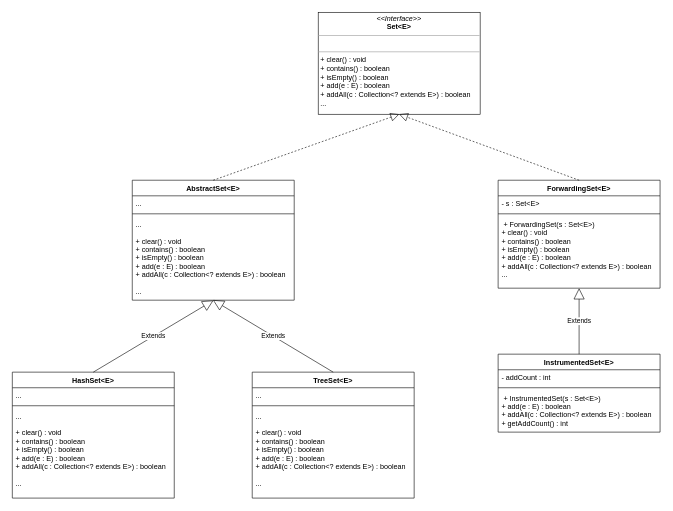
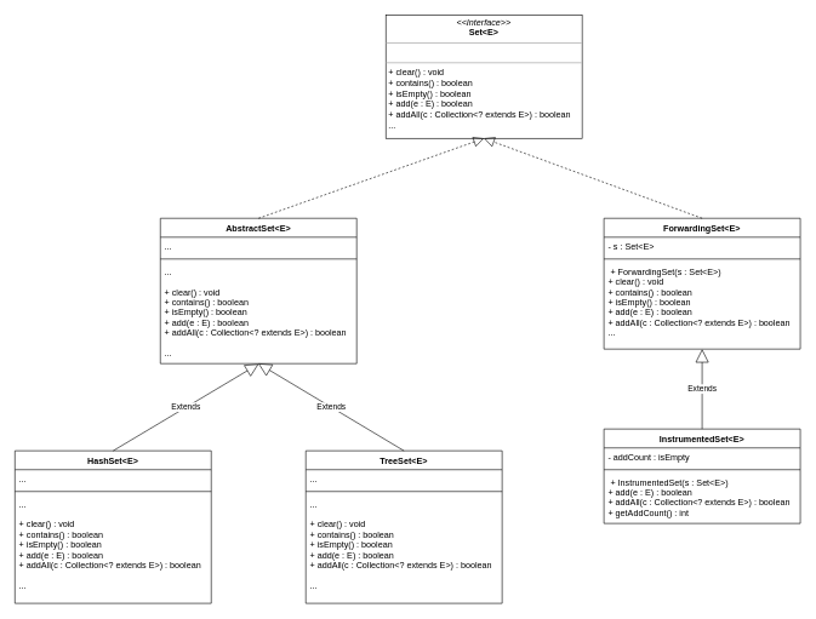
  <mxCell id="0" />
  <mxCell id="1" parent="0" />
  <mxCell id="2" value="&lt;p style=&quot;margin:0px;margin-top:4px;text-align:center;&quot;&gt;&lt;i&gt;&amp;lt;&amp;lt;Interface&amp;gt;&amp;gt;&lt;/i&gt;&lt;br&gt;&lt;b&gt;Set&amp;lt;E&amp;gt;&lt;/b&gt;&lt;/p&gt;&lt;hr size=&quot;1&quot;&gt;&lt;p style=&quot;margin:0px;margin-left:4px;&quot;&gt;&lt;br&gt;&lt;/p&gt;&lt;hr size=&quot;1&quot;&gt;&lt;p style=&quot;margin:0px;margin-left:4px;&quot;&gt;+ clear() : void&lt;/p&gt;&lt;p style=&quot;margin:0px;margin-left:4px;&quot;&gt;+ contains() : boolean&lt;/p&gt;&lt;p style=&quot;margin:0px;margin-left:4px;&quot;&gt;+ isEmpty() : boolean&lt;/p&gt;&lt;p style=&quot;margin:0px;margin-left:4px;&quot;&gt;+ add(e : E) : boolean&lt;/p&gt;&lt;p style=&quot;margin:0px;margin-left:4px;&quot;&gt;+ addAll(c : Collection&amp;lt;? extends E&amp;gt;) : boolean&lt;/p&gt;&lt;p style=&quot;margin:0px;margin-left:4px;&quot;&gt;&lt;span style=&quot;background-color: initial;&quot;&gt;...&lt;/span&gt;&lt;/p&gt;" style="verticalAlign=top;align=left;overflow=fill;fontSize=12;fontFamily=Helvetica;html=1;" vertex="1" parent="1"><mxGeometry x="530" y="20" width="270" height="170" as="geometry" /></mxCell>
  <mxCell id="3" value="ForwardingSet&lt;E&gt;" style="swimlane;fontStyle=1;align=center;verticalAlign=top;childLayout=stackLayout;horizontal=1;startSize=26;horizontalStack=0;resizeParent=1;resizeParentMax=0;resizeLast=0;collapsible=1;marginBottom=0;" vertex="1" parent="1"><mxGeometry x="830" y="300" width="270" height="180" as="geometry" /></mxCell>
  <mxCell id="4" value="- s : Set&lt;E&gt;" style="text;strokeColor=none;fillColor=none;align=left;verticalAlign=top;spacingLeft=4;spacingRight=4;overflow=hidden;rotatable=0;points=[[0,0.5],[1,0.5]];portConstraint=eastwest;" vertex="1" parent="3"><mxGeometry y="26" width="270" height="26" as="geometry" /></mxCell>
  <mxCell id="5" value="" style="line;strokeWidth=1;fillColor=none;align=left;verticalAlign=middle;spacingTop=-1;spacingLeft=3;spacingRight=3;rotatable=0;labelPosition=right;points=[];portConstraint=eastwest;" vertex="1" parent="3"><mxGeometry y="52" width="270" height="8" as="geometry" /></mxCell>
  <mxCell id="6" value=" + ForwardingSet(s : Set&lt;E&gt;)&#10;+ clear() : void&#10;+ contains() : boolean&#10;+ isEmpty() : boolean&#10;+ add(e : E) : boolean&#10;+ addAll(c : Collection&lt;? extends E&gt;) : boolean&#10;..." style="text;strokeColor=none;fillColor=none;align=left;verticalAlign=top;spacingLeft=4;spacingRight=4;overflow=hidden;rotatable=0;points=[[0,0.5],[1,0.5]];portConstraint=eastwest;" vertex="1" parent="3"><mxGeometry y="60" width="270" height="120" as="geometry" /></mxCell>
  <mxCell id="7" value="InstrumentedSet&lt;E&gt;" style="swimlane;fontStyle=1;align=center;verticalAlign=top;childLayout=stackLayout;horizontal=1;startSize=26;horizontalStack=0;resizeParent=1;resizeParentMax=0;resizeLast=0;collapsible=1;marginBottom=0;" vertex="1" parent="1"><mxGeometry x="830" y="590" width="270" height="130" as="geometry" /></mxCell>
- <mxCell id="8" value="- addCount : int" style="text;strokeColor=none;fillColor=none;align=left;verticalAlign=top;spacingLeft=4;spacingRight=4;overflow=hidden;rotatable=0;points=[[0,0.5],[1,0.5]];portConstraint=eastwest;" vertex="1" parent="7"><mxGeometry y="26" width="270" height="26" as="geometry" /></mxCell>
+ <mxCell id="8" value="- addCount : isEmpty" style="text;strokeColor=none;fillColor=none;align=left;verticalAlign=top;spacingLeft=4;spacingRight=4;overflow=hidden;rotatable=0;points=[[0,0.5],[1,0.5]];portConstraint=eastwest;" vertex="1" parent="7"><mxGeometry y="26" width="270" height="26" as="geometry" /></mxCell>
  <mxCell id="9" value="" style="line;strokeWidth=1;fillColor=none;align=left;verticalAlign=middle;spacingTop=-1;spacingLeft=3;spacingRight=3;rotatable=0;labelPosition=right;points=[];portConstraint=eastwest;" vertex="1" parent="7"><mxGeometry y="52" width="270" height="8" as="geometry" /></mxCell>
  <mxCell id="10" value=" + InstrumentedSet(s : Set&lt;E&gt;)&#10;+ add(e : E) : boolean&#10;+ addAll(c : Collection&lt;? extends E&gt;) : boolean&#10;+ getAddCount() : int" style="text;strokeColor=none;fillColor=none;align=left;verticalAlign=top;spacingLeft=4;spacingRight=4;overflow=hidden;rotatable=0;points=[[0,0.5],[1,0.5]];portConstraint=eastwest;" vertex="1" parent="7"><mxGeometry y="60" width="270" height="70" as="geometry" /></mxCell>
  <mxCell id="11" value="" style="endArrow=block;dashed=1;endFill=0;endSize=12;html=1;rounded=0;entryX=0.5;entryY=1;entryDx=0;entryDy=0;exitX=0.5;exitY=0;exitDx=0;exitDy=0;" edge="1" parent="1" source="3" target="2"><mxGeometry width="160" relative="1" as="geometry"><mxPoint x="690" y="520" as="sourcePoint" /><mxPoint x="750" y="260" as="targetPoint" /></mxGeometry></mxCell>
  <mxCell id="12" value="Extends" style="endArrow=block;endSize=16;endFill=0;html=1;rounded=0;exitX=0.5;exitY=0;exitDx=0;exitDy=0;entryX=0.5;entryY=1;entryDx=0;entryDy=0;entryPerimeter=0;" edge="1" parent="1" source="7" target="6"><mxGeometry width="160" relative="1" as="geometry"><mxPoint x="700" y="400" as="sourcePoint" /><mxPoint x="830" y="500" as="targetPoint" /></mxGeometry></mxCell>
  <mxCell id="13" value="AbstractSet&lt;E&gt;" style="swimlane;fontStyle=1;align=center;verticalAlign=top;childLayout=stackLayout;horizontal=1;startSize=26;horizontalStack=0;resizeParent=1;resizeParentMax=0;resizeLast=0;collapsible=1;marginBottom=0;" vertex="1" parent="1"><mxGeometry x="220" y="300" width="270" height="200" as="geometry" /></mxCell>
  <mxCell id="14" value="..." style="text;strokeColor=none;fillColor=none;align=left;verticalAlign=top;spacingLeft=4;spacingRight=4;overflow=hidden;rotatable=0;points=[[0,0.5],[1,0.5]];portConstraint=eastwest;" vertex="1" parent="13"><mxGeometry y="26" width="270" height="26" as="geometry" /></mxCell>
  <mxCell id="15" value="" style="line;strokeWidth=1;fillColor=none;align=left;verticalAlign=middle;spacingTop=-1;spacingLeft=3;spacingRight=3;rotatable=0;labelPosition=right;points=[];portConstraint=eastwest;" vertex="1" parent="13"><mxGeometry y="52" width="270" height="8" as="geometry" /></mxCell>
  <mxCell id="16" value="...&#10;&#10;+ clear() : void&#10;+ contains() : boolean&#10;+ isEmpty() : boolean&#10;+ add(e : E) : boolean&#10;+ addAll(c : Collection&lt;? extends E&gt;) : boolean&#10;&#10;..." style="text;strokeColor=none;fillColor=none;align=left;verticalAlign=top;spacingLeft=4;spacingRight=4;overflow=hidden;rotatable=0;points=[[0,0.5],[1,0.5]];portConstraint=eastwest;" vertex="1" parent="13"><mxGeometry y="60" width="270" height="140" as="geometry" /></mxCell>
  <mxCell id="17" value="HashSet&lt;E&gt;" style="swimlane;fontStyle=1;align=center;verticalAlign=top;childLayout=stackLayout;horizontal=1;startSize=26;horizontalStack=0;resizeParent=1;resizeParentMax=0;resizeLast=0;collapsible=1;marginBottom=0;" vertex="1" parent="1"><mxGeometry x="20" y="620" width="270" height="210" as="geometry" /></mxCell>
  <mxCell id="18" value="..." style="text;strokeColor=none;fillColor=none;align=left;verticalAlign=top;spacingLeft=4;spacingRight=4;overflow=hidden;rotatable=0;points=[[0,0.5],[1,0.5]];portConstraint=eastwest;" vertex="1" parent="17"><mxGeometry y="26" width="270" height="26" as="geometry" /></mxCell>
  <mxCell id="19" value="" style="line;strokeWidth=1;fillColor=none;align=left;verticalAlign=middle;spacingTop=-1;spacingLeft=3;spacingRight=3;rotatable=0;labelPosition=right;points=[];portConstraint=eastwest;" vertex="1" parent="17"><mxGeometry y="52" width="270" height="8" as="geometry" /></mxCell>
  <mxCell id="20" value="...&#10;&#10;+ clear() : void&#10;+ contains() : boolean&#10;+ isEmpty() : boolean&#10;+ add(e : E) : boolean&#10;+ addAll(c : Collection&lt;? extends E&gt;) : boolean&#10;&#10;..." style="text;strokeColor=none;fillColor=none;align=left;verticalAlign=top;spacingLeft=4;spacingRight=4;overflow=hidden;rotatable=0;points=[[0,0.5],[1,0.5]];portConstraint=eastwest;" vertex="1" parent="17"><mxGeometry y="60" width="270" height="150" as="geometry" /></mxCell>
  <mxCell id="21" value="" style="endArrow=block;dashed=1;endFill=0;endSize=12;html=1;rounded=0;exitX=0.5;exitY=0;exitDx=0;exitDy=0;entryX=0.5;entryY=1;entryDx=0;entryDy=0;" edge="1" parent="1" source="13" target="2"><mxGeometry width="160" relative="1" as="geometry"><mxPoint x="975" y="310" as="sourcePoint" /><mxPoint x="800" y="210" as="targetPoint" /></mxGeometry></mxCell>
  <mxCell id="22" value="Extends" style="endArrow=block;endSize=16;endFill=0;html=1;rounded=0;exitX=0.5;exitY=0;exitDx=0;exitDy=0;entryX=0.501;entryY=1.003;entryDx=0;entryDy=0;entryPerimeter=0;" edge="1" parent="1" source="17" target="16"><mxGeometry width="160" relative="1" as="geometry"><mxPoint x="605" y="600" as="sourcePoint" /><mxPoint x="160" y="510" as="targetPoint" /></mxGeometry></mxCell>
  <mxCell id="23" value="TreeSet&lt;E&gt;" style="swimlane;fontStyle=1;align=center;verticalAlign=top;childLayout=stackLayout;horizontal=1;startSize=26;horizontalStack=0;resizeParent=1;resizeParentMax=0;resizeLast=0;collapsible=1;marginBottom=0;" vertex="1" parent="1"><mxGeometry x="420" y="620" width="270" height="210" as="geometry" /></mxCell>
  <mxCell id="24" value="..." style="text;strokeColor=none;fillColor=none;align=left;verticalAlign=top;spacingLeft=4;spacingRight=4;overflow=hidden;rotatable=0;points=[[0,0.5],[1,0.5]];portConstraint=eastwest;" vertex="1" parent="23"><mxGeometry y="26" width="270" height="26" as="geometry" /></mxCell>
  <mxCell id="25" value="" style="line;strokeWidth=1;fillColor=none;align=left;verticalAlign=middle;spacingTop=-1;spacingLeft=3;spacingRight=3;rotatable=0;labelPosition=right;points=[];portConstraint=eastwest;" vertex="1" parent="23"><mxGeometry y="52" width="270" height="8" as="geometry" /></mxCell>
  <mxCell id="26" value="...&#10;&#10;+ clear() : void&#10;+ contains() : boolean&#10;+ isEmpty() : boolean&#10;+ add(e : E) : boolean&#10;+ addAll(c : Collection&lt;? extends E&gt;) : boolean&#10;&#10;..." style="text;strokeColor=none;fillColor=none;align=left;verticalAlign=top;spacingLeft=4;spacingRight=4;overflow=hidden;rotatable=0;points=[[0,0.5],[1,0.5]];portConstraint=eastwest;" vertex="1" parent="23"><mxGeometry y="60" width="270" height="150" as="geometry" /></mxCell>
  <mxCell id="27" value="Extends" style="endArrow=block;endSize=16;endFill=0;html=1;rounded=0;exitX=0.5;exitY=0;exitDx=0;exitDy=0;entryX=0.498;entryY=0.998;entryDx=0;entryDy=0;entryPerimeter=0;" edge="1" parent="1" source="23" target="16"><mxGeometry width="160" relative="1" as="geometry"><mxPoint x="165" y="630" as="sourcePoint" /><mxPoint x="526.08" y="514.06" as="targetPoint" /></mxGeometry></mxCell>
